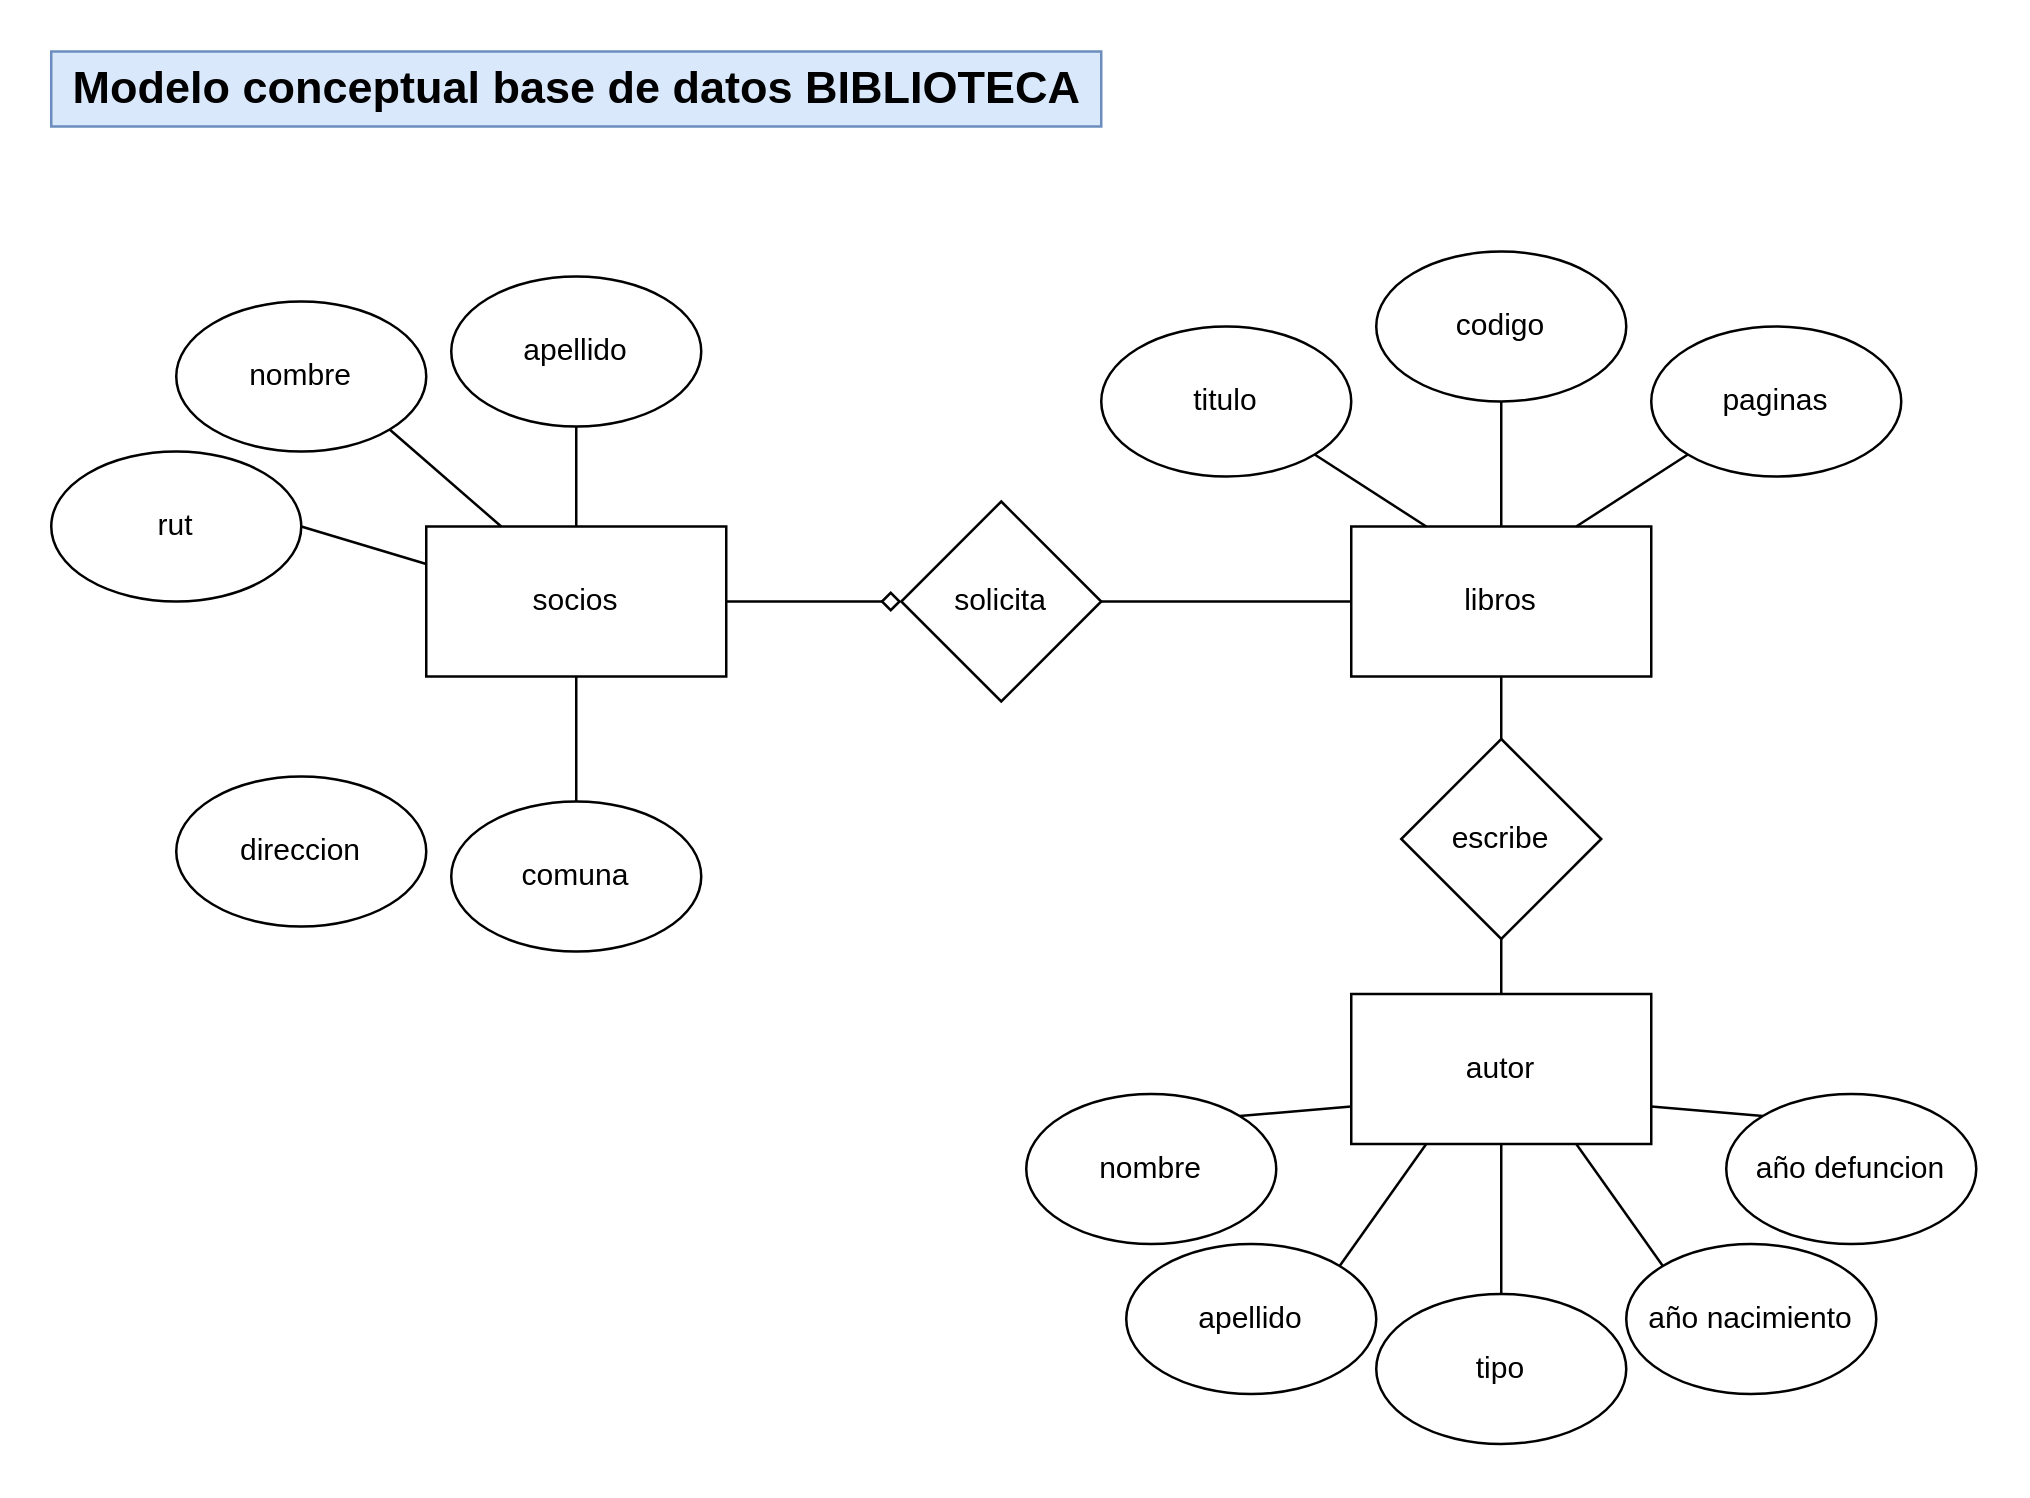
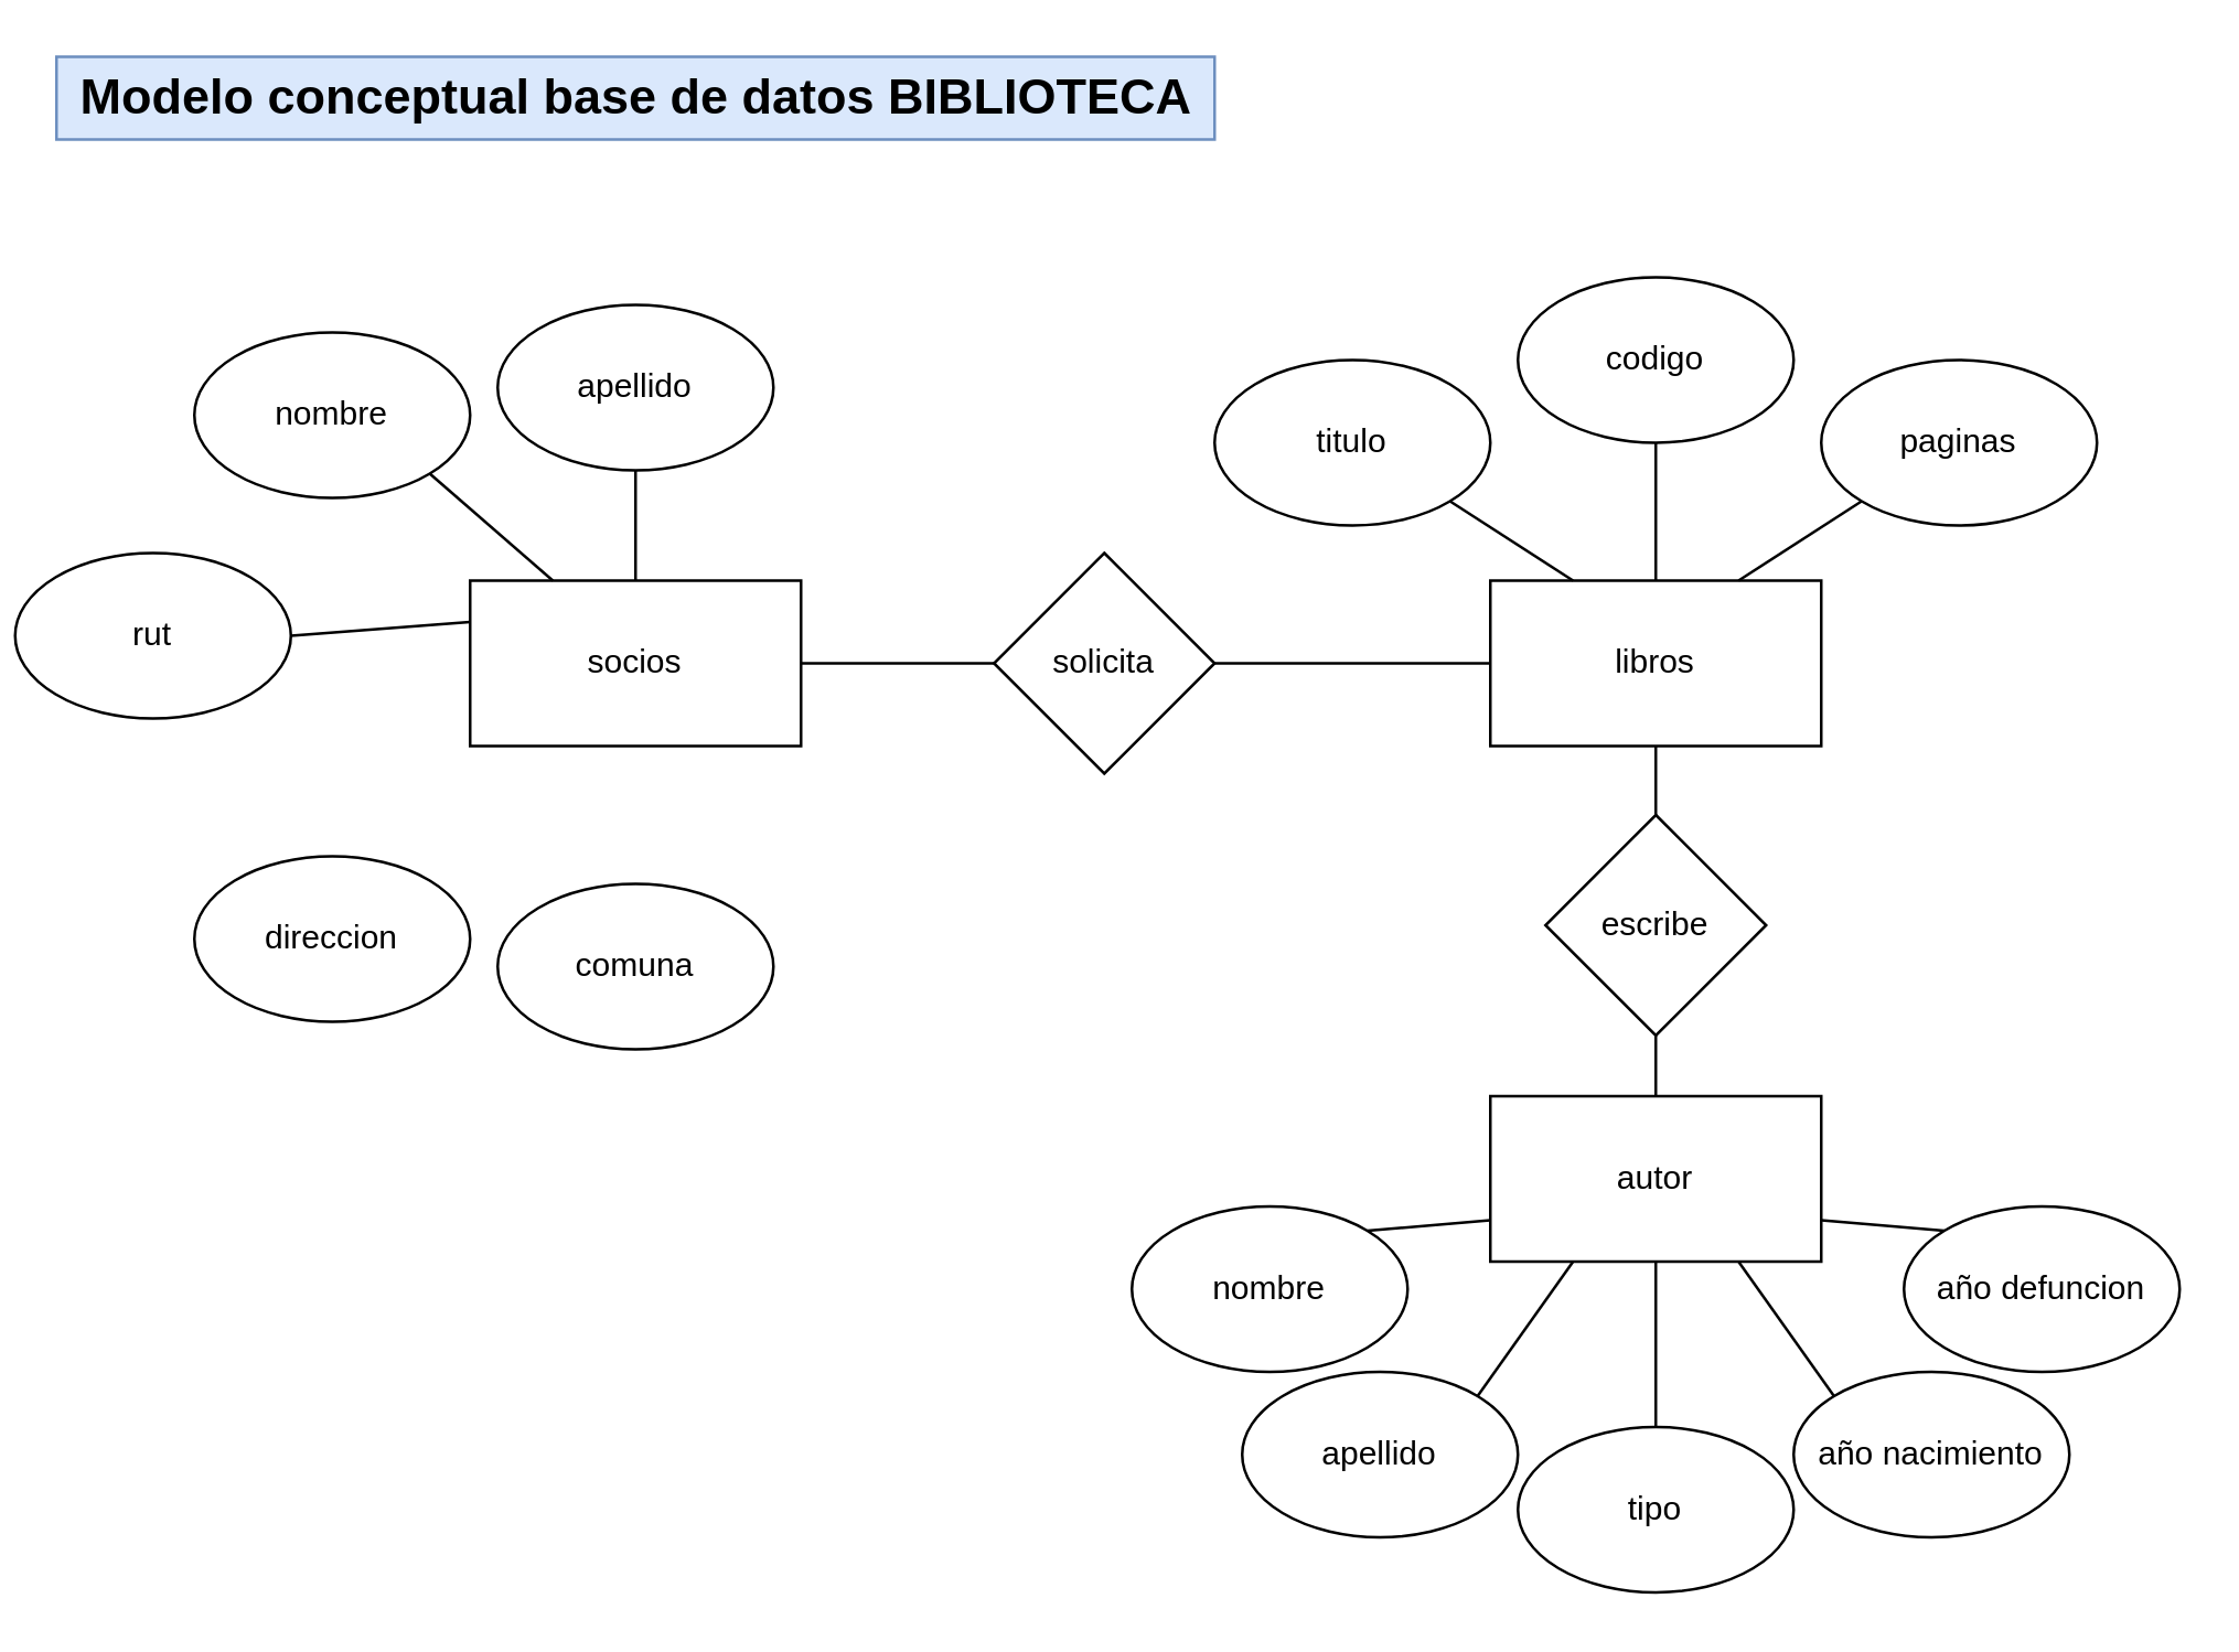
  <mxCell id="0" />
  <mxCell id="1" parent="0" />
  <mxCell id="2" value="Modelo conceptual base de datos BIBLIOTECA" style="text;html=1;resizable=0;autosize=1;align=center;verticalAlign=middle;points=[];fillColor=#dae8fc;strokeColor=#6c8ebf;rounded=0;fontStyle=1;fontSize=18;" vertex="1" parent="1"><mxGeometry x="20" y="20" width="420" height="30" as="geometry" /></mxCell>
- <mxCell id="3" style="edgeStyle=none;rounded=0;orthogonalLoop=1;jettySize=auto;html=1;exitX=1;exitY=0.5;exitDx=0;exitDy=0;endArrow=diamond;endFill=0;" edge="1" parent="1" source="4" target="36"><mxGeometry relative="1" as="geometry" /></mxCell>
+ <mxCell id="3" style="edgeStyle=none;rounded=0;orthogonalLoop=1;jettySize=auto;html=1;exitX=1;exitY=0.5;exitDx=0;exitDy=0;endArrow=none;endFill=0;" edge="1" parent="1" source="4" target="36"><mxGeometry relative="1" as="geometry" /></mxCell>
  <mxCell id="4" value="socios" style="whiteSpace=wrap;html=1;" vertex="1" parent="1"><mxGeometry x="170" y="210" width="120" height="60" as="geometry" /></mxCell>
  <mxCell id="5" style="edgeStyle=none;rounded=0;orthogonalLoop=1;jettySize=auto;html=1;exitX=1;exitY=1;exitDx=0;exitDy=0;entryX=0.25;entryY=0;entryDx=0;entryDy=0;endArrow=none;endFill=0;" edge="1" parent="1" source="6" target="4"><mxGeometry relative="1" as="geometry" /></mxCell>
  <mxCell id="6" value="nombre" style="ellipse;whiteSpace=wrap;html=1;" vertex="1" parent="1"><mxGeometry x="70" y="120" width="100" height="60" as="geometry" /></mxCell>
  <mxCell id="7" style="edgeStyle=none;rounded=0;orthogonalLoop=1;jettySize=auto;html=1;exitX=0.5;exitY=1;exitDx=0;exitDy=0;entryX=0.5;entryY=0;entryDx=0;entryDy=0;endArrow=none;endFill=0;" edge="1" parent="1" source="8" target="4"><mxGeometry relative="1" as="geometry" /></mxCell>
  <mxCell id="8" value="apellido" style="ellipse;whiteSpace=wrap;html=1;" vertex="1" parent="1"><mxGeometry x="180" y="110" width="100" height="60" as="geometry" /></mxCell>
  <mxCell id="9" style="edgeStyle=none;rounded=0;orthogonalLoop=1;jettySize=auto;html=1;exitX=1;exitY=0.5;exitDx=0;exitDy=0;entryX=0;entryY=0.25;entryDx=0;entryDy=0;endArrow=none;endFill=0;" edge="1" parent="1" source="10" target="4"><mxGeometry relative="1" as="geometry" /></mxCell>
- <mxCell id="10" value="rut" style="ellipse;whiteSpace=wrap;html=1;" vertex="1" parent="1"><mxGeometry x="20" y="180" width="100" height="60" as="geometry" /></mxCell>
+ <mxCell id="10" value="rut" style="ellipse;whiteSpace=wrap;html=1;" vertex="1" parent="1"><mxGeometry x="5" y="200" width="100" height="60" as="geometry" /></mxCell>
  <mxCell id="11" value="direccion" style="ellipse;whiteSpace=wrap;html=1;" vertex="1" parent="1"><mxGeometry x="70" y="310" width="100" height="60" as="geometry" /></mxCell>
- <mxCell id="12" style="edgeStyle=none;rounded=0;orthogonalLoop=1;jettySize=auto;html=1;exitX=0.5;exitY=0;exitDx=0;exitDy=0;entryX=0.5;entryY=1;entryDx=0;entryDy=0;endArrow=none;endFill=0;" edge="1" parent="1" source="13" target="4"><mxGeometry relative="1" as="geometry" /></mxCell>
  <mxCell id="13" value="comuna" style="ellipse;whiteSpace=wrap;html=1;" vertex="1" parent="1"><mxGeometry x="180" y="320" width="100" height="60" as="geometry" /></mxCell>
  <mxCell id="14" value="libros" style="whiteSpace=wrap;html=1;" vertex="1" parent="1"><mxGeometry x="540" y="210" width="120" height="60" as="geometry" /></mxCell>
  <mxCell id="15" style="edgeStyle=none;rounded=0;orthogonalLoop=1;jettySize=auto;html=1;exitX=1;exitY=1;exitDx=0;exitDy=0;entryX=0.25;entryY=0;entryDx=0;entryDy=0;endArrow=none;endFill=0;" edge="1" parent="1" source="16" target="14"><mxGeometry relative="1" as="geometry" /></mxCell>
  <mxCell id="16" value="titulo&lt;span style=&quot;color: rgba(0 , 0 , 0 , 0) ; font-family: monospace ; font-size: 0px&quot;&gt;%3CmxGraphModel%3E%3Croot%3E%3CmxCell%20id%3D%220%22%2F%3E%3CmxCell%20id%3D%221%22%20parent%3D%220%22%2F%3E%3CmxCell%20id%3D%222%22%20value%3D%22apellido%22%20style%3D%22ellipse%3BwhiteSpace%3Dwrap%3Bhtml%3D1%3B%22%20vertex%3D%221%22%20parent%3D%221%22%3E%3CmxGeometry%20x%3D%22210%22%20y%3D%22140%22%20width%3D%22100%22%20height%3D%2260%22%20as%3D%22geometry%22%2F%3E%3C%2FmxCell%3E%3C%2Froot%3E%3C%2FmxGraphModel%3E&lt;/span&gt;" style="ellipse;whiteSpace=wrap;html=1;" vertex="1" parent="1"><mxGeometry x="440" y="130" width="100" height="60" as="geometry" /></mxCell>
  <mxCell id="17" style="edgeStyle=none;rounded=0;orthogonalLoop=1;jettySize=auto;html=1;exitX=0.5;exitY=1;exitDx=0;exitDy=0;entryX=0.5;entryY=0;entryDx=0;entryDy=0;endArrow=none;endFill=0;" edge="1" parent="1" source="18" target="14"><mxGeometry relative="1" as="geometry" /></mxCell>
  <mxCell id="18" value="codigo" style="ellipse;whiteSpace=wrap;html=1;" vertex="1" parent="1"><mxGeometry x="550" y="100" width="100" height="60" as="geometry" /></mxCell>
  <mxCell id="19" style="edgeStyle=none;rounded=0;orthogonalLoop=1;jettySize=auto;html=1;exitX=0;exitY=1;exitDx=0;exitDy=0;entryX=0.75;entryY=0;entryDx=0;entryDy=0;endArrow=none;endFill=0;" edge="1" parent="1" source="20" target="14"><mxGeometry relative="1" as="geometry" /></mxCell>
  <mxCell id="20" value="paginas" style="ellipse;whiteSpace=wrap;html=1;" vertex="1" parent="1"><mxGeometry x="660" y="130" width="100" height="60" as="geometry" /></mxCell>
  <mxCell id="21" value="autor" style="whiteSpace=wrap;html=1;" vertex="1" parent="1"><mxGeometry x="540" y="397" width="120" height="60" as="geometry" /></mxCell>
  <mxCell id="22" style="edgeStyle=none;rounded=0;orthogonalLoop=1;jettySize=auto;html=1;exitX=1;exitY=0;exitDx=0;exitDy=0;entryX=0;entryY=0.75;entryDx=0;entryDy=0;endArrow=none;endFill=0;" edge="1" parent="1" source="23" target="21"><mxGeometry relative="1" as="geometry" /></mxCell>
  <mxCell id="23" value="nombre" style="ellipse;whiteSpace=wrap;html=1;" vertex="1" parent="1"><mxGeometry x="410" y="437" width="100" height="60" as="geometry" /></mxCell>
  <mxCell id="24" style="edgeStyle=none;rounded=0;orthogonalLoop=1;jettySize=auto;html=1;exitX=1;exitY=0;exitDx=0;exitDy=0;entryX=0.25;entryY=1;entryDx=0;entryDy=0;endArrow=none;endFill=0;" edge="1" parent="1" source="25" target="21"><mxGeometry relative="1" as="geometry" /></mxCell>
  <mxCell id="25" value="apellido" style="ellipse;whiteSpace=wrap;html=1;" vertex="1" parent="1"><mxGeometry x="450" y="497" width="100" height="60" as="geometry" /></mxCell>
  <mxCell id="26" style="edgeStyle=none;rounded=0;orthogonalLoop=1;jettySize=auto;html=1;exitX=0;exitY=0;exitDx=0;exitDy=0;entryX=0.75;entryY=1;entryDx=0;entryDy=0;endArrow=none;endFill=0;" edge="1" parent="1" source="27" target="21"><mxGeometry relative="1" as="geometry" /></mxCell>
  <mxCell id="27" value="año nacimiento" style="ellipse;whiteSpace=wrap;html=1;" vertex="1" parent="1"><mxGeometry x="650" y="497" width="100" height="60" as="geometry" /></mxCell>
  <mxCell id="28" style="edgeStyle=none;rounded=0;orthogonalLoop=1;jettySize=auto;html=1;exitX=0;exitY=0;exitDx=0;exitDy=0;entryX=1;entryY=0.75;entryDx=0;entryDy=0;endArrow=none;endFill=0;" edge="1" parent="1" source="29" target="21"><mxGeometry relative="1" as="geometry" /></mxCell>
  <mxCell id="29" value="año defuncion" style="ellipse;whiteSpace=wrap;html=1;" vertex="1" parent="1"><mxGeometry x="690" y="437" width="100" height="60" as="geometry" /></mxCell>
  <mxCell id="30" style="edgeStyle=none;rounded=0;orthogonalLoop=1;jettySize=auto;html=1;exitX=0.5;exitY=0;exitDx=0;exitDy=0;entryX=0.5;entryY=1;entryDx=0;entryDy=0;endArrow=none;endFill=0;" edge="1" parent="1" source="31" target="21"><mxGeometry relative="1" as="geometry" /></mxCell>
  <mxCell id="31" value="tipo" style="ellipse;whiteSpace=wrap;html=1;" vertex="1" parent="1"><mxGeometry x="550" y="517" width="100" height="60" as="geometry" /></mxCell>
  <mxCell id="32" style="edgeStyle=none;rounded=0;orthogonalLoop=1;jettySize=auto;html=1;exitX=0.5;exitY=0;exitDx=0;exitDy=0;entryX=0.5;entryY=1;entryDx=0;entryDy=0;endArrow=none;endFill=0;" edge="1" parent="1" source="34" target="14"><mxGeometry relative="1" as="geometry" /></mxCell>
  <mxCell id="33" style="edgeStyle=none;rounded=0;orthogonalLoop=1;jettySize=auto;html=1;exitX=0.5;exitY=1;exitDx=0;exitDy=0;entryX=0.5;entryY=0;entryDx=0;entryDy=0;endArrow=none;endFill=0;" edge="1" parent="1" source="34" target="21"><mxGeometry relative="1" as="geometry" /></mxCell>
  <mxCell id="34" value="escribe" style="rhombus;whiteSpace=wrap;html=1;" vertex="1" parent="1"><mxGeometry x="560" y="295" width="80" height="80" as="geometry" /></mxCell>
  <mxCell id="35" value="" style="edgeStyle=none;rounded=0;orthogonalLoop=1;jettySize=auto;html=1;endArrow=none;endFill=0;" edge="1" parent="1" source="36" target="14"><mxGeometry relative="1" as="geometry" /></mxCell>
  <mxCell id="36" value="solicita" style="rhombus;whiteSpace=wrap;html=1;" vertex="1" parent="1"><mxGeometry x="360" y="200" width="80" height="80" as="geometry" /></mxCell>
